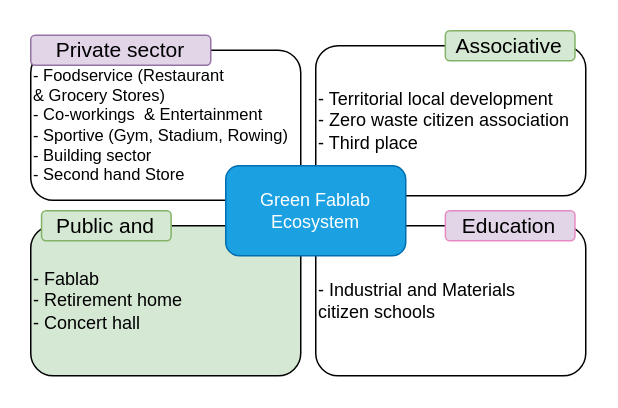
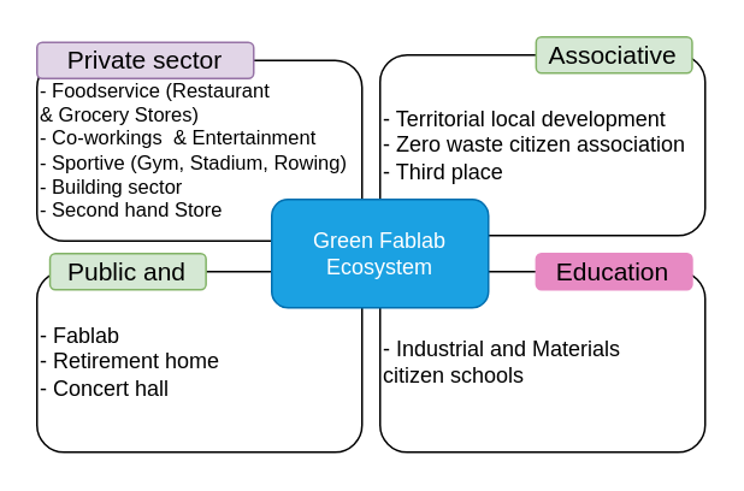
  <mxCell id="0" />
  <mxCell id="1" parent="0" />
  <mxCell id="2" value="" style="group;fontStyle=4" vertex="1" connectable="0" parent="1"><mxGeometry x="210" y="20" width="180" height="110" as="geometry" /></mxCell>
  <mxCell id="3" value="- Territorial local development&lt;br&gt;- Zero waste citizen association&lt;br&gt;- Third place" style="rounded=1;whiteSpace=wrap;html=1;align=left;" vertex="1" parent="2"><mxGeometry y="10" width="180" height="100" as="geometry" /></mxCell>
  <mxCell id="4" value="Associative" style="rounded=1;whiteSpace=wrap;html=1;strokeColor=#82b366;fontSize=14;fillColor=#d5e8d4;" vertex="1" parent="2"><mxGeometry x="86.4" width="86.4" height="20" as="geometry" /></mxCell>
  <mxCell id="5" value="" style="group" vertex="1" connectable="0" parent="1"><mxGeometry x="20" y="140" width="180" height="110" as="geometry" /></mxCell>
- <mxCell id="6" value="- Fablab&lt;br&gt;- Retirement home&lt;br&gt;- Concert hall" style="rounded=1;whiteSpace=wrap;html=1;align=left;fillColor=#d5e8d4;" vertex="1" parent="5"><mxGeometry y="10" width="180" height="100" as="geometry" /></mxCell>
+ <mxCell id="6" value="- Fablab&lt;br&gt;- Retirement home&lt;br&gt;- Concert hall" style="rounded=1;whiteSpace=wrap;html=1;align=left;" vertex="1" parent="5"><mxGeometry y="10" width="180" height="100" as="geometry" /></mxCell>
  <mxCell id="7" value="Public and" style="rounded=1;whiteSpace=wrap;html=1;strokeColor=#82b366;fontSize=14;fillColor=#d5e8d4;" vertex="1" parent="5"><mxGeometry x="7.2" width="86.4" height="20" as="geometry" /></mxCell>
  <mxCell id="8" value="" style="group" vertex="1" connectable="0" parent="1"><mxGeometry x="210" y="140" width="180" height="110" as="geometry" /></mxCell>
  <mxCell id="9" value="- Industrial and Materials&lt;br&gt;citizen schools&lt;br&gt;" style="rounded=1;whiteSpace=wrap;html=1;align=left;container=1;" vertex="1" parent="8"><mxGeometry y="10" width="180" height="100" as="geometry" /></mxCell>
- <mxCell id="10" value="Education" style="rounded=1;whiteSpace=wrap;html=1;strokeColor=#e78ac3;fontSize=14;fillColor=#e1d5e7;" vertex="1" parent="8"><mxGeometry x="86.4" width="86.4" height="20" as="geometry" /></mxCell>
+ <mxCell id="10" value="Education" style="rounded=1;whiteSpace=wrap;html=1;strokeColor=#e78ac3;fontSize=14;fillColor=#e78ac3;" vertex="1" parent="8"><mxGeometry x="86.4" width="86.4" height="20" as="geometry" /></mxCell>
  <mxCell id="11" value="-&amp;nbsp;Foodservice (Restaurant &amp;amp;&amp;nbsp;Grocery Stores)&lt;br style=&quot;font-size: 11px;&quot;&gt;- Co-workings&amp;nbsp; &amp;amp; Entertainment&lt;br style=&quot;font-size: 11px;&quot;&gt;- Sportive (Gym, Stadium, Rowing)&lt;br style=&quot;font-size: 11px;&quot;&gt;- Building sector&lt;br style=&quot;font-size: 11px;&quot;&gt;- Second hand Store" style="rounded=1;whiteSpace=wrap;html=1;align=left;fontSize=11;" vertex="1" parent="1"><mxGeometry x="20" y="33" width="180" height="100" as="geometry" /></mxCell>
  <mxCell id="12" value="Private sector" style="rounded=1;whiteSpace=wrap;html=1;strokeColor=#9673a6;fontSize=14;fillColor=#e1d5e7;" vertex="1" parent="1"><mxGeometry x="20" y="23" width="120" height="20" as="geometry" /></mxCell>
  <mxCell id="13" value="Green Fablab Ecosystem" style="rounded=1;whiteSpace=wrap;html=1;fillColor=#1ba1e2;fontColor=#ffffff;strokeColor=#006EAF;" vertex="1" parent="1"><mxGeometry x="150" y="110" width="120" height="60" as="geometry" /></mxCell>
